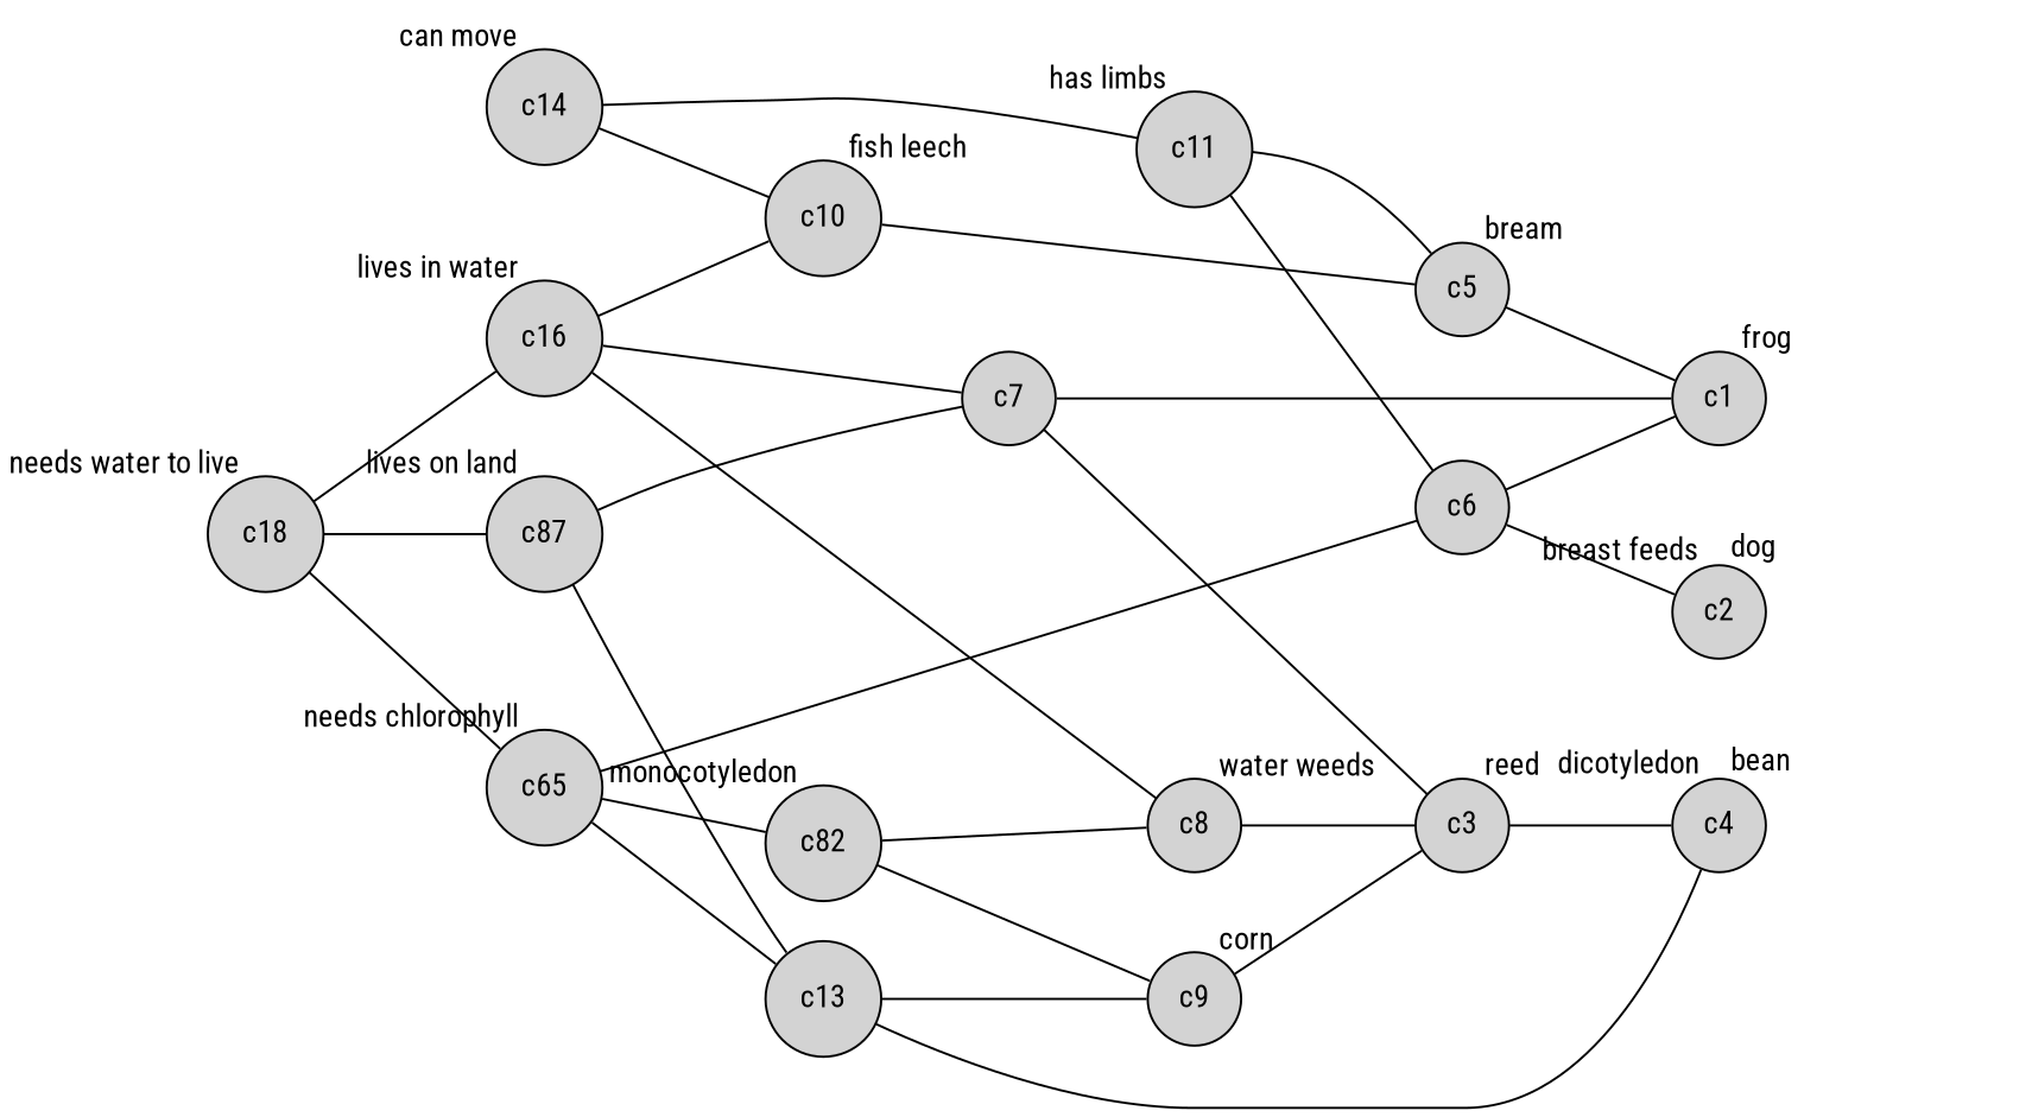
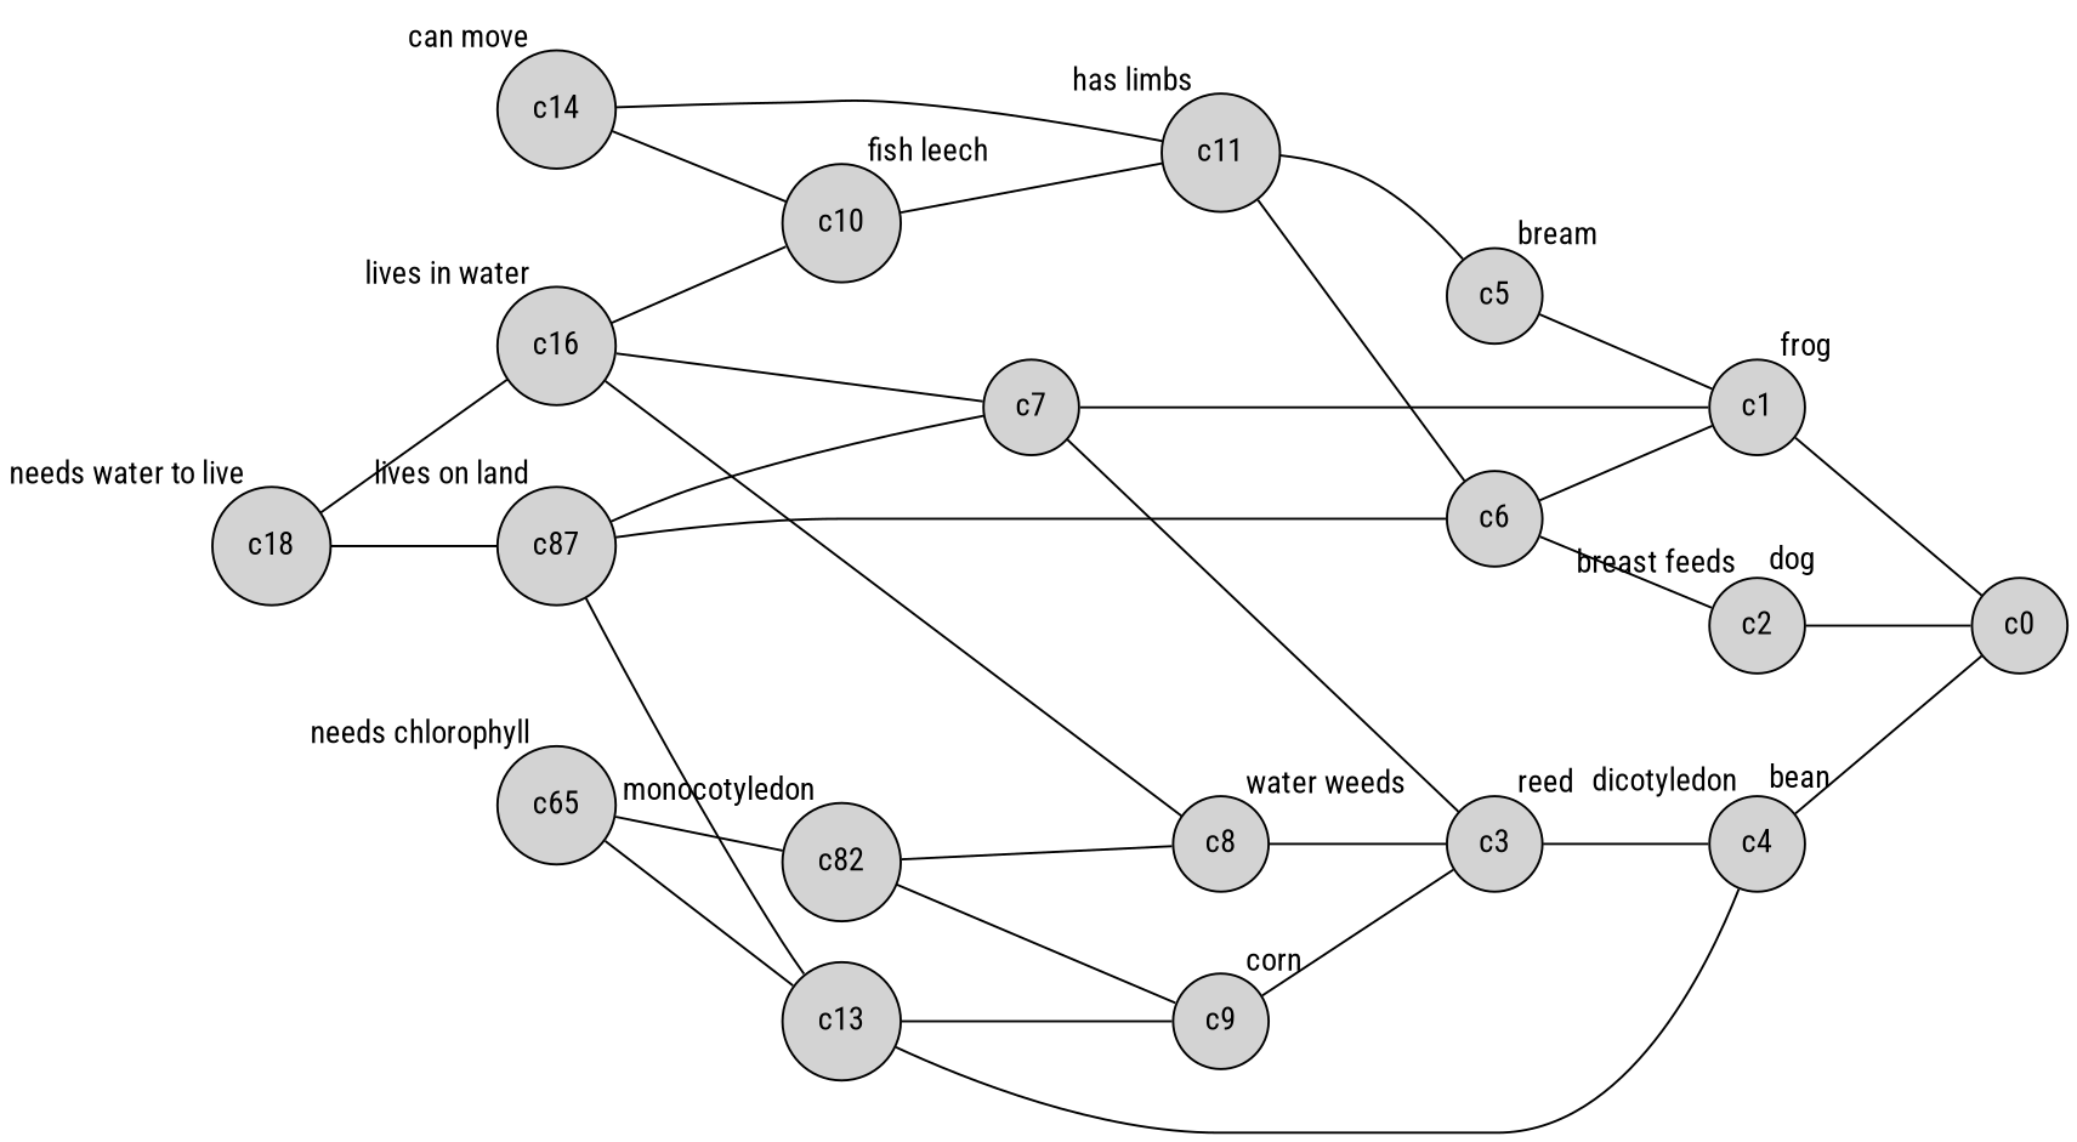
  digraph {
    fontname="Roboto Condensed"
    rankdir=LR
    node [fontname="Roboto Condensed" shape=circle style=filled]
    edge [dir=none fontname="Roboto Condensed" labeldistance=1.5 minlen=2]
    c1 [width=.25]
+   c0 [width=.25]
    c2 [width=.25]
    c3 [width=.25]
    c4 [width=.25]
    c5 [width=.25]
    c6 [width=.25]
    c7 [width=.25]
    c8 [width=.25]
    c9 [width=.25]
    c10 [width=.25]
    c11 [width=.25]
    n13 [label=c82 width=.25]
    c13 [width=.25]
    c14 [width=.25]
    n16 [label=c65 width=.25]
    c16 [width=.25]
    n18 [label=c87 width=.25]
    c18 [width=.25]
    c1 -> c1 [color=transparent headlabel=frog labelangle=270]
+   c1 -> c0
+   c2 -> c0
    c2 -> c2 [color=transparent headlabel=dog labelangle=270]
    c2 -> c2 [color=transparent labelangle=90 taillabel="breast feeds"]
    c3 -> c3 [color=transparent headlabel=reed labelangle=270]
    c3 -> c4
+   c4 -> c0
    c4 -> c4 [color=transparent headlabel=bean labelangle=270]
    c4 -> c4 [color=transparent labelangle=90 taillabel=dicotyledon]
    c5 -> c1
    c5 -> c5 [color=transparent headlabel=bream labelangle=270]
    c6 -> c1
    c6 -> c2
    c7 -> c1
    c7 -> c3
    c8 -> c3
    c8 -> c8 [color=transparent headlabel="water weeds" labelangle=270]
    c9 -> c3
    c9 -> c9 [color=transparent headlabel=corn labelangle=270]
-   c10 -> c5
+   c10 -> c11
    c10 -> c10 [color=transparent headlabel="fish leech" labelangle=270]
    c11 -> c5
    c11 -> c6
    c11 -> c11 [color=transparent labelangle=90 taillabel="has limbs"]
    n13 -> c8
    n13 -> c9
    n13 -> n13 [color=transparent labelangle=90 taillabel=monocotyledon]
    c13 -> c4
    c13 -> c9
    c14 -> c10
    c14 -> c11
    c14 -> c14 [color=transparent labelangle=90 taillabel="can move"]
    n16 -> n13
    n16 -> c13
    n16 -> n16 [color=transparent labelangle=90 taillabel="needs chlorophyll"]
    c16 -> c7
    c16 -> c8
    c16 -> c10
    c16 -> c16 [color=transparent labelangle=90 taillabel="lives in water"]
-   n16 -> c6
+   n18 -> c6
    n18 -> c7
    n18 -> c13
    n18 -> n18 [color=transparent labelangle=90 taillabel="lives on land"]
-   c18 -> n16
    c18 -> c16
    c18 -> n18
    c18 -> c18 [color=transparent labelangle=90 taillabel="needs water to live"]
  }
